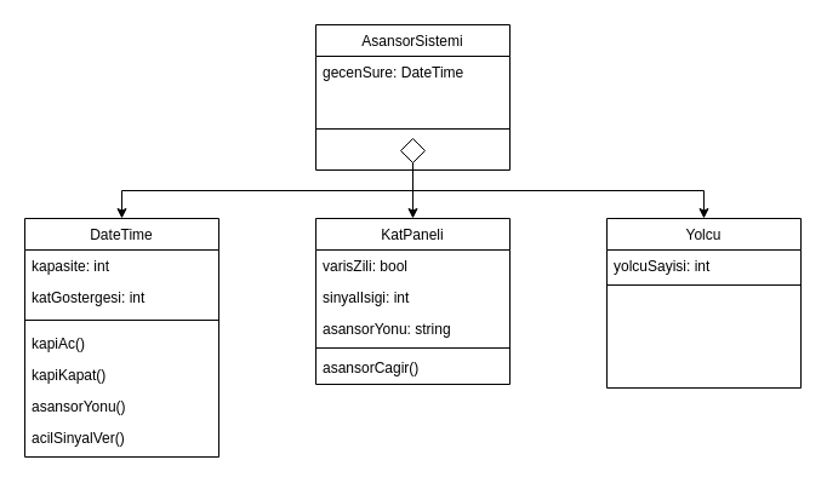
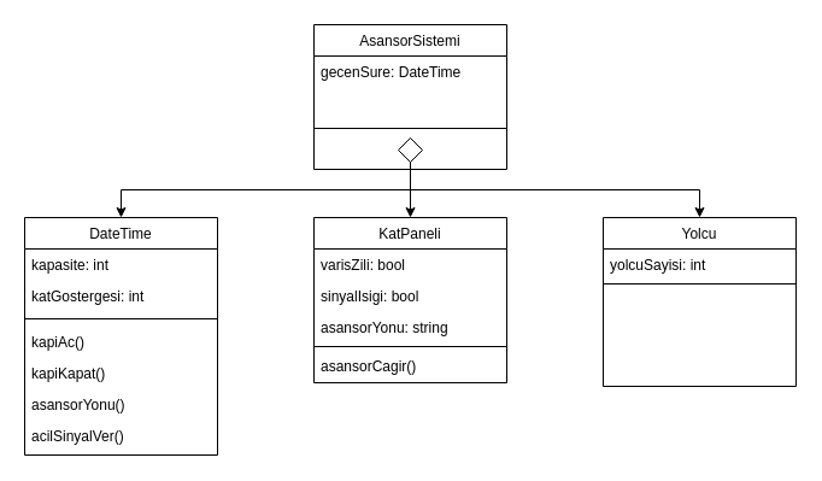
  <mxCell id="0" />
  <mxCell id="1" parent="0" />
  <mxCell id="2" value="DateTime" style="swimlane;fontStyle=0;align=center;verticalAlign=top;childLayout=stackLayout;horizontal=1;startSize=26;horizontalStack=0;resizeParent=1;resizeLast=0;collapsible=1;marginBottom=0;rounded=0;shadow=0;strokeWidth=1;" parent="1" vertex="1"><mxGeometry x="20" y="180" width="160" height="197" as="geometry"><mxRectangle x="230" y="140" width="160" height="26" as="alternateBounds" /></mxGeometry></mxCell>
  <mxCell id="3" value="kapasite: int" style="text;align=left;verticalAlign=top;spacingLeft=4;spacingRight=4;overflow=hidden;rotatable=0;points=[[0,0.5],[1,0.5]];portConstraint=eastwest;" parent="2" vertex="1"><mxGeometry y="26" width="160" height="26" as="geometry" /></mxCell>
  <mxCell id="4" value="katGostergesi: int" style="text;align=left;verticalAlign=top;spacingLeft=4;spacingRight=4;overflow=hidden;rotatable=0;points=[[0,0.5],[1,0.5]];portConstraint=eastwest;" vertex="1" parent="2"><mxGeometry y="52" width="160" height="26" as="geometry" /></mxCell>
  <mxCell id="5" value="" style="line;html=1;strokeWidth=1;align=left;verticalAlign=middle;spacingTop=-1;spacingLeft=3;spacingRight=3;rotatable=0;labelPosition=right;points=[];portConstraint=eastwest;" parent="2" vertex="1"><mxGeometry y="78" width="160" height="12" as="geometry" /></mxCell>
  <mxCell id="6" value="kapiAc()" style="text;align=left;verticalAlign=top;spacingLeft=4;spacingRight=4;overflow=hidden;rotatable=0;points=[[0,0.5],[1,0.5]];portConstraint=eastwest;" parent="2" vertex="1"><mxGeometry y="90" width="160" height="26" as="geometry" /></mxCell>
  <mxCell id="7" value="kapiKapat()" style="text;align=left;verticalAlign=top;spacingLeft=4;spacingRight=4;overflow=hidden;rotatable=0;points=[[0,0.5],[1,0.5]];portConstraint=eastwest;" vertex="1" parent="2"><mxGeometry y="116" width="160" height="26" as="geometry" /></mxCell>
  <mxCell id="8" value="asansorYonu()" style="text;align=left;verticalAlign=top;spacingLeft=4;spacingRight=4;overflow=hidden;rotatable=0;points=[[0,0.5],[1,0.5]];portConstraint=eastwest;" vertex="1" parent="2"><mxGeometry y="142" width="160" height="26" as="geometry" /></mxCell>
  <mxCell id="9" value="acilSinyalVer()" style="text;align=left;verticalAlign=top;spacingLeft=4;spacingRight=4;overflow=hidden;rotatable=0;points=[[0,0.5],[1,0.5]];portConstraint=eastwest;" vertex="1" parent="2"><mxGeometry y="168" width="160" height="26" as="geometry" /></mxCell>
  <mxCell id="10" value="KatPaneli" style="swimlane;fontStyle=0;align=center;verticalAlign=top;childLayout=stackLayout;horizontal=1;startSize=26;horizontalStack=0;resizeParent=1;resizeLast=0;collapsible=1;marginBottom=0;rounded=0;shadow=0;strokeWidth=1;" vertex="1" parent="1"><mxGeometry x="260" y="180" width="160" height="137" as="geometry"><mxRectangle x="230" y="140" width="160" height="26" as="alternateBounds" /></mxGeometry></mxCell>
  <mxCell id="11" value="varisZili: bool" style="text;align=left;verticalAlign=top;spacingLeft=4;spacingRight=4;overflow=hidden;rotatable=0;points=[[0,0.5],[1,0.5]];portConstraint=eastwest;" vertex="1" parent="10"><mxGeometry y="26" width="160" height="26" as="geometry" /></mxCell>
- <mxCell id="12" value="sinyalIsigi: int" style="text;align=left;verticalAlign=top;spacingLeft=4;spacingRight=4;overflow=hidden;rotatable=0;points=[[0,0.5],[1,0.5]];portConstraint=eastwest;" vertex="1" parent="10"><mxGeometry y="52" width="160" height="26" as="geometry" /></mxCell>
+ <mxCell id="12" value="sinyalIsigi: bool" style="text;align=left;verticalAlign=top;spacingLeft=4;spacingRight=4;overflow=hidden;rotatable=0;points=[[0,0.5],[1,0.5]];portConstraint=eastwest;" vertex="1" parent="10"><mxGeometry y="52" width="160" height="26" as="geometry" /></mxCell>
  <mxCell id="13" value="asansorYonu: string" style="text;align=left;verticalAlign=top;spacingLeft=4;spacingRight=4;overflow=hidden;rotatable=0;points=[[0,0.5],[1,0.5]];portConstraint=eastwest;" vertex="1" parent="10"><mxGeometry y="78" width="160" height="26" as="geometry" /></mxCell>
  <mxCell id="14" value="" style="line;html=1;strokeWidth=1;align=left;verticalAlign=middle;spacingTop=-1;spacingLeft=3;spacingRight=3;rotatable=0;labelPosition=right;points=[];portConstraint=eastwest;" vertex="1" parent="10"><mxGeometry y="104" width="160" height="6" as="geometry" /></mxCell>
  <mxCell id="15" value="asansorCagir()" style="text;align=left;verticalAlign=top;spacingLeft=4;spacingRight=4;overflow=hidden;rotatable=0;points=[[0,0.5],[1,0.5]];portConstraint=eastwest;" vertex="1" parent="10"><mxGeometry y="110" width="160" height="26" as="geometry" /></mxCell>
  <mxCell id="16" value="Yolcu" style="swimlane;fontStyle=0;align=center;verticalAlign=top;childLayout=stackLayout;horizontal=1;startSize=26;horizontalStack=0;resizeParent=1;resizeLast=0;collapsible=1;marginBottom=0;rounded=0;shadow=0;strokeWidth=1;" vertex="1" parent="1"><mxGeometry x="500" y="180" width="160" height="140" as="geometry"><mxRectangle x="230" y="140" width="160" height="26" as="alternateBounds" /></mxGeometry></mxCell>
  <mxCell id="17" value="yolcuSayisi: int" style="text;align=left;verticalAlign=top;spacingLeft=4;spacingRight=4;overflow=hidden;rotatable=0;points=[[0,0.5],[1,0.5]];portConstraint=eastwest;" vertex="1" parent="16"><mxGeometry y="26" width="160" height="26" as="geometry" /></mxCell>
  <mxCell id="18" value="" style="line;html=1;strokeWidth=1;align=left;verticalAlign=middle;spacingTop=-1;spacingLeft=3;spacingRight=3;rotatable=0;labelPosition=right;points=[];portConstraint=eastwest;" vertex="1" parent="16"><mxGeometry y="52" width="160" height="6" as="geometry" /></mxCell>
  <mxCell id="19" value="AsansorSistemi" style="swimlane;fontStyle=0;align=center;verticalAlign=top;childLayout=stackLayout;horizontal=1;startSize=26;horizontalStack=0;resizeParent=1;resizeLast=0;collapsible=1;marginBottom=0;rounded=0;shadow=0;strokeWidth=1;" vertex="1" parent="1"><mxGeometry x="260" y="20" width="160" height="120" as="geometry"><mxRectangle x="230" y="140" width="160" height="26" as="alternateBounds" /></mxGeometry></mxCell>
  <mxCell id="20" value="gecenSure: DateTime" style="text;align=left;verticalAlign=top;spacingLeft=4;spacingRight=4;overflow=hidden;rotatable=0;points=[[0,0.5],[1,0.5]];portConstraint=eastwest;" vertex="1" parent="19"><mxGeometry y="26" width="160" height="26" as="geometry" /></mxCell>
  <mxCell id="21" value="" style="line;html=1;strokeWidth=1;align=left;verticalAlign=middle;spacingTop=-1;spacingLeft=3;spacingRight=3;rotatable=0;labelPosition=right;points=[];portConstraint=eastwest;" vertex="1" parent="19"><mxGeometry y="52" width="160" height="68" as="geometry" /></mxCell>
  <mxCell id="22" style="edgeStyle=orthogonalEdgeStyle;rounded=0;orthogonalLoop=1;jettySize=auto;html=1;exitX=0.5;exitY=1;exitDx=0;exitDy=0;entryX=0.5;entryY=0;entryDx=0;entryDy=0;" edge="1" parent="1" source="25" target="2"><mxGeometry relative="1" as="geometry" /></mxCell>
  <mxCell id="23" style="edgeStyle=orthogonalEdgeStyle;rounded=0;orthogonalLoop=1;jettySize=auto;html=1;exitX=0.5;exitY=1;exitDx=0;exitDy=0;entryX=0.5;entryY=0;entryDx=0;entryDy=0;" edge="1" parent="1" source="25" target="10"><mxGeometry relative="1" as="geometry" /></mxCell>
  <mxCell id="24" style="edgeStyle=orthogonalEdgeStyle;rounded=0;orthogonalLoop=1;jettySize=auto;html=1;exitX=0.5;exitY=1;exitDx=0;exitDy=0;entryX=0.5;entryY=0;entryDx=0;entryDy=0;" edge="1" parent="1" source="25" target="16"><mxGeometry relative="1" as="geometry" /></mxCell>
  <mxCell id="25" value="" style="rhombus;whiteSpace=wrap;html=1;" vertex="1" parent="1"><mxGeometry x="330" y="114" width="20" height="20" as="geometry" /></mxCell>
